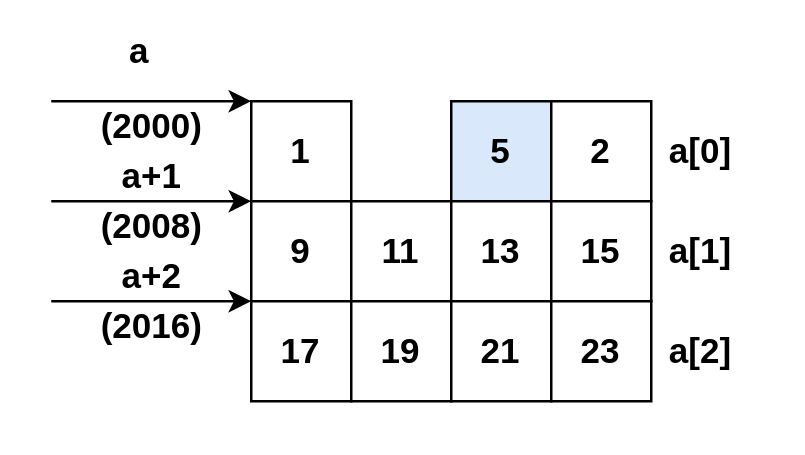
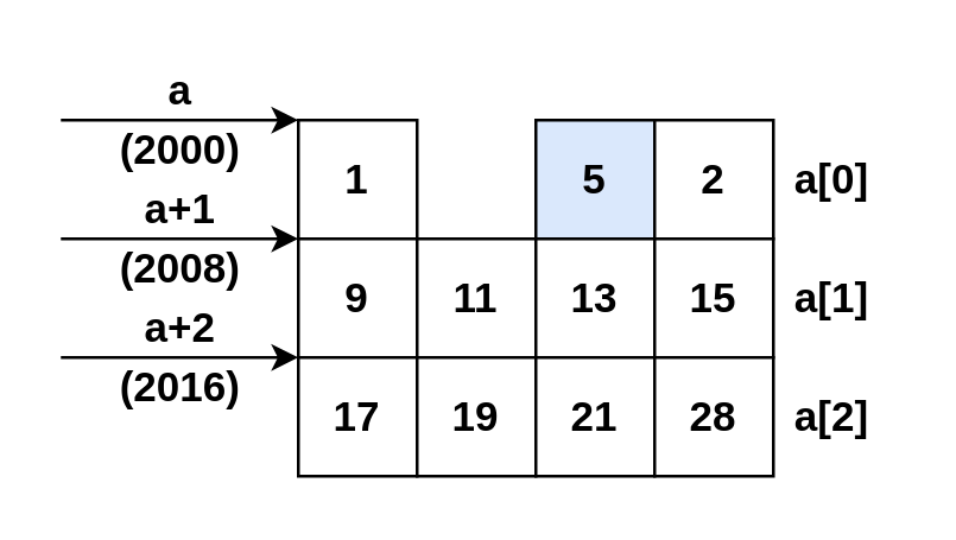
  <mxCell id="0" />
  <mxCell id="1" parent="0" />
  <mxCell id="2" value="" style="endArrow=classic;html=1;entryX=0;entryY=0;entryDx=0;entryDy=0;" parent="1" edge="1"><mxGeometry width="50" height="50" relative="1" as="geometry"><mxPoint x="20" y="40" as="sourcePoint" /><mxPoint x="100" y="40" as="targetPoint" /></mxGeometry></mxCell>
- <mxCell id="3" value="&lt;span style=&quot;font-size: 14px&quot;&gt;&lt;b&gt;a&lt;/b&gt;&lt;/span&gt;" style="text;html=1;align=center;verticalAlign=middle;resizable=0;points=[];autosize=1;" parent="1" vertex="1"><mxGeometry x="45" y="10" width="20" height="20" as="geometry" /></mxCell>
+ <mxCell id="3" value="&lt;span style=&quot;font-size: 14px&quot;&gt;&lt;b&gt;a&lt;/b&gt;&lt;/span&gt;" style="text;html=1;align=center;verticalAlign=middle;resizable=0;points=[];autosize=1;" parent="1" vertex="1"><mxGeometry x="50" y="20" width="20" height="20" as="geometry" /></mxCell>
  <mxCell id="4" value="&lt;b&gt;&lt;font style=&quot;font-size: 14px&quot;&gt;a[0]&lt;/font&gt;&lt;/b&gt;" style="text;html=1;strokeColor=none;fillColor=none;align=center;verticalAlign=middle;whiteSpace=wrap;rounded=0;" parent="1" vertex="1"><mxGeometry x="260" y="50" width="40" height="20" as="geometry" /></mxCell>
  <mxCell id="5" value="&lt;b&gt;&lt;font style=&quot;font-size: 14px&quot;&gt;a[1]&lt;/font&gt;&lt;/b&gt;" style="text;html=1;strokeColor=none;fillColor=none;align=center;verticalAlign=middle;whiteSpace=wrap;rounded=0;" parent="1" vertex="1"><mxGeometry x="260" y="90" width="40" height="20" as="geometry" /></mxCell>
  <mxCell id="6" value="&lt;b&gt;&lt;font style=&quot;font-size: 14px&quot;&gt;a[2]&lt;/font&gt;&lt;/b&gt;" style="text;html=1;strokeColor=none;fillColor=none;align=center;verticalAlign=middle;whiteSpace=wrap;rounded=0;" parent="1" vertex="1"><mxGeometry x="260" y="130" width="40" height="20" as="geometry" /></mxCell>
  <mxCell id="7" value="" style="endArrow=classic;html=1;entryX=0;entryY=0;entryDx=0;entryDy=0;" edge="1" parent="1"><mxGeometry width="50" height="50" relative="1" as="geometry"><mxPoint x="20" y="80" as="sourcePoint" /><mxPoint x="100" y="80" as="targetPoint" /></mxGeometry></mxCell>
  <mxCell id="8" value="" style="endArrow=classic;html=1;entryX=0;entryY=0;entryDx=0;entryDy=0;" edge="1" parent="1"><mxGeometry width="50" height="50" relative="1" as="geometry"><mxPoint x="20" y="120" as="sourcePoint" /><mxPoint x="100" y="120" as="targetPoint" /></mxGeometry></mxCell>
  <mxCell id="9" value="&lt;span style=&quot;font-size: 14px&quot;&gt;&lt;b&gt;a+1&lt;/b&gt;&lt;/span&gt;" style="text;html=1;align=center;verticalAlign=middle;resizable=0;points=[];autosize=1;" vertex="1" parent="1"><mxGeometry x="40" y="60" width="40" height="20" as="geometry" /></mxCell>
  <mxCell id="10" value="&lt;span style=&quot;font-size: 14px&quot;&gt;&lt;b&gt;a+2&lt;/b&gt;&lt;/span&gt;" style="text;html=1;align=center;verticalAlign=middle;resizable=0;points=[];autosize=1;" vertex="1" parent="1"><mxGeometry x="40" y="100" width="40" height="20" as="geometry" /></mxCell>
  <mxCell id="11" value="&lt;b&gt;&lt;font style=&quot;font-size: 14px&quot;&gt;(2000)&lt;/font&gt;&lt;/b&gt;" style="text;html=1;align=center;verticalAlign=middle;resizable=0;points=[];autosize=1;" vertex="1" parent="1"><mxGeometry x="30" y="40" width="60" height="20" as="geometry" /></mxCell>
  <mxCell id="12" value="&lt;b&gt;&lt;font style=&quot;font-size: 14px&quot;&gt;(2008)&lt;/font&gt;&lt;/b&gt;" style="text;html=1;align=center;verticalAlign=middle;resizable=0;points=[];autosize=1;" vertex="1" parent="1"><mxGeometry x="30" y="80" width="60" height="20" as="geometry" /></mxCell>
  <mxCell id="13" value="&lt;b&gt;&lt;font style=&quot;font-size: 14px&quot;&gt;(2016)&lt;/font&gt;&lt;/b&gt;" style="text;html=1;align=center;verticalAlign=middle;resizable=0;points=[];autosize=1;" vertex="1" parent="1"><mxGeometry x="30" y="120" width="60" height="20" as="geometry" /></mxCell>
  <mxCell id="14" value="&lt;b&gt;&lt;font style=&quot;font-size: 14px&quot;&gt;1&lt;/font&gt;&lt;/b&gt;" style="rounded=0;whiteSpace=wrap;html=1;" vertex="1" parent="1"><mxGeometry x="100" y="40" width="40" height="40" as="geometry" /></mxCell>
  <mxCell id="15" value="&lt;b&gt;&lt;font style=&quot;font-size: 14px&quot;&gt;5&lt;/font&gt;&lt;/b&gt;" style="rounded=0;whiteSpace=wrap;html=1;fillColor=#dae8fc;" vertex="1" parent="1"><mxGeometry x="180" y="40" width="40" height="40" as="geometry" /></mxCell>
  <mxCell id="16" value="&lt;b&gt;&lt;font style=&quot;font-size: 14px&quot;&gt;2&lt;/font&gt;&lt;/b&gt;" style="rounded=0;whiteSpace=wrap;html=1;" vertex="1" parent="1"><mxGeometry x="220" y="40" width="40" height="40" as="geometry" /></mxCell>
  <mxCell id="17" value="&lt;b&gt;&lt;font style=&quot;font-size: 14px&quot;&gt;9&lt;/font&gt;&lt;/b&gt;" style="rounded=0;whiteSpace=wrap;html=1;" vertex="1" parent="1"><mxGeometry x="100" y="80" width="40" height="40" as="geometry" /></mxCell>
  <mxCell id="18" value="&lt;b&gt;&lt;font style=&quot;font-size: 14px&quot;&gt;11&lt;/font&gt;&lt;/b&gt;" style="rounded=0;whiteSpace=wrap;html=1;" vertex="1" parent="1"><mxGeometry x="140" y="80" width="40" height="40" as="geometry" /></mxCell>
  <mxCell id="19" value="&lt;b&gt;&lt;font style=&quot;font-size: 14px&quot;&gt;13&lt;/font&gt;&lt;/b&gt;" style="rounded=0;whiteSpace=wrap;html=1;" vertex="1" parent="1"><mxGeometry x="180" y="80" width="40" height="40" as="geometry" /></mxCell>
  <mxCell id="20" value="&lt;b&gt;&lt;font style=&quot;font-size: 14px&quot;&gt;15&lt;/font&gt;&lt;/b&gt;" style="rounded=0;whiteSpace=wrap;html=1;" vertex="1" parent="1"><mxGeometry x="220" y="80" width="40" height="40" as="geometry" /></mxCell>
  <mxCell id="21" value="&lt;b&gt;&lt;font style=&quot;font-size: 14px&quot;&gt;17&lt;/font&gt;&lt;/b&gt;" style="rounded=0;whiteSpace=wrap;html=1;" vertex="1" parent="1"><mxGeometry x="100" y="120" width="40" height="40" as="geometry" /></mxCell>
  <mxCell id="22" value="&lt;b&gt;&lt;font style=&quot;font-size: 14px&quot;&gt;19&lt;/font&gt;&lt;/b&gt;" style="rounded=0;whiteSpace=wrap;html=1;" vertex="1" parent="1"><mxGeometry x="140" y="120" width="40" height="40" as="geometry" /></mxCell>
  <mxCell id="23" value="&lt;span style=&quot;font-size: 14px&quot;&gt;&lt;b&gt;21&lt;/b&gt;&lt;/span&gt;" style="rounded=0;whiteSpace=wrap;html=1;" vertex="1" parent="1"><mxGeometry x="180" y="120" width="40" height="40" as="geometry" /></mxCell>
- <mxCell id="24" value="&lt;b&gt;&lt;font style=&quot;font-size: 14px&quot;&gt;23&lt;/font&gt;&lt;/b&gt;" style="rounded=0;whiteSpace=wrap;html=1;" vertex="1" parent="1"><mxGeometry x="220" y="120" width="40" height="40" as="geometry" /></mxCell>
+ <mxCell id="24" value="&lt;b&gt;&lt;font style=&quot;font-size: 14px&quot;&gt;28&lt;/font&gt;&lt;/b&gt;" style="rounded=0;whiteSpace=wrap;html=1;" vertex="1" parent="1"><mxGeometry x="220" y="120" width="40" height="40" as="geometry" /></mxCell>
